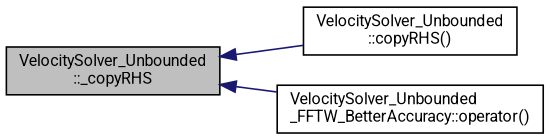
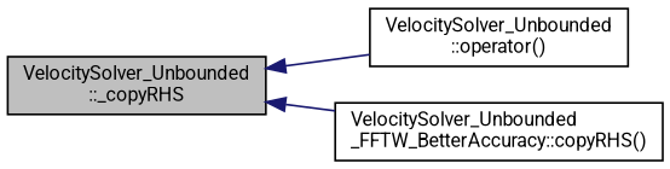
  digraph {
    fontname=Roboto
    rankdir=LR
    node [color=black fillcolor=white fontname=Roboto fontsize=10 shape=record style=filled]
    edge [color=midnightblue dir=back fontname=Roboto fontsize=10 labelfontname=Helvetica labelfontsize=10 style=solid]
    n1 [fillcolor=grey75 fontcolor=black height=0.2 label="VelocitySolver_Unbounded\l::_copyRHS" width=0.4]
-   n2 [height=0.2 label="VelocitySolver_Unbounded\l::copyRHS()" width=0.4]
-   n3 [height=0.2 label="VelocitySolver_Unbounded\l_FFTW_BetterAccuracy::operator()" width=0.4]
+   n2 [height=0.2 label="VelocitySolver_Unbounded\l::operator()" width=0.4]
+   n3 [height=0.2 label="VelocitySolver_Unbounded\l_FFTW_BetterAccuracy::copyRHS()" width=0.4]
    n1 -> n2
    n1 -> n3
  }
